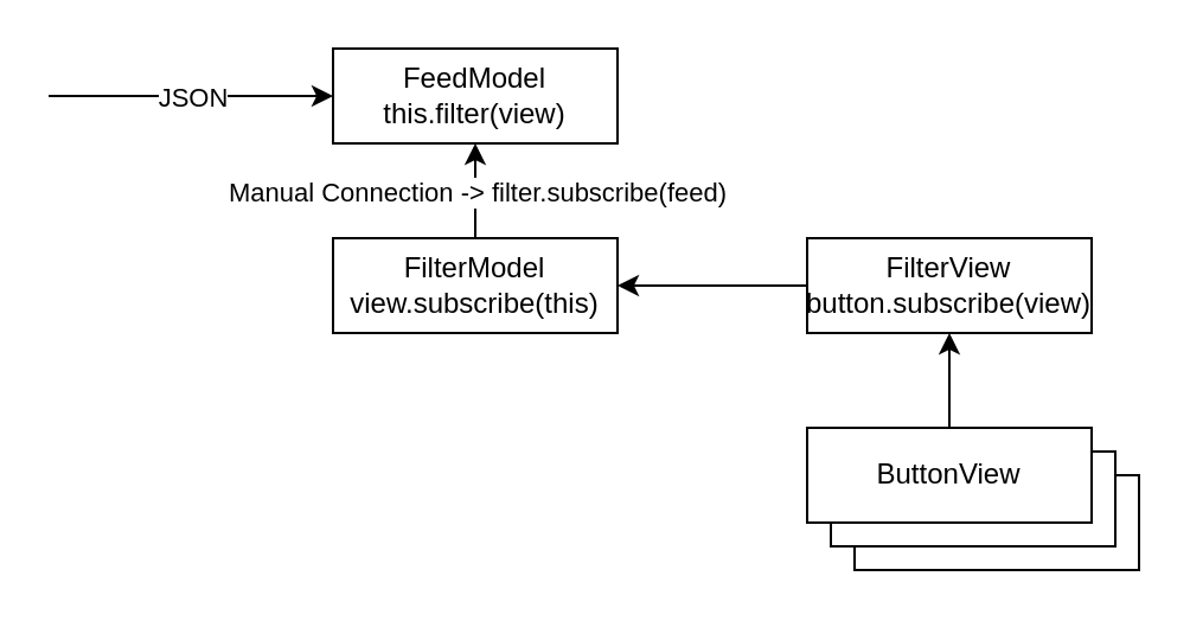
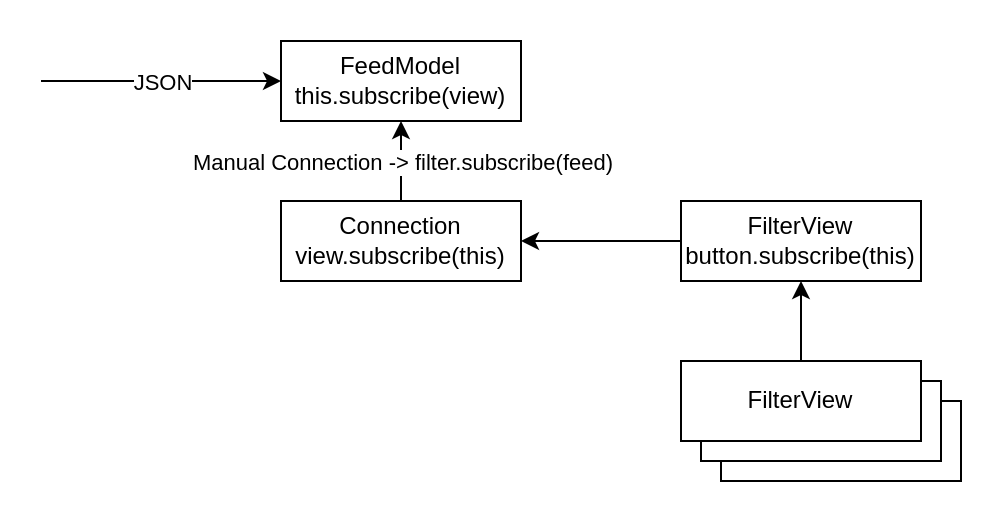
  <mxCell id="0" />
  <mxCell id="1" parent="0" />
  <mxCell id="2" value="" style="rounded=0;whiteSpace=wrap;html=1;" parent="1" vertex="1"><mxGeometry x="360" y="200" width="120" height="40" as="geometry" /></mxCell>
  <mxCell id="3" value="" style="rounded=0;whiteSpace=wrap;html=1;" parent="1" vertex="1"><mxGeometry x="350" y="190" width="120" height="40" as="geometry" /></mxCell>
- <mxCell id="4" value="&lt;div&gt;FeedModel&lt;/div&gt;&lt;div&gt;this.filter(view)&lt;br&gt;&lt;/div&gt;" style="rounded=0;whiteSpace=wrap;html=1;" parent="1" vertex="1"><mxGeometry x="140" y="20" width="120" height="40" as="geometry" /></mxCell>
- <mxCell id="5" value="&lt;div&gt;FilterModel&lt;/div&gt;&lt;div&gt;view.subscribe(this)&lt;br&gt;&lt;/div&gt;" style="rounded=0;whiteSpace=wrap;html=1;" parent="1" vertex="1"><mxGeometry x="140" y="100" width="120" height="40" as="geometry" /></mxCell>
- <mxCell id="6" value="&lt;div&gt;FilterView&lt;/div&gt;&lt;div&gt;button.subscribe(view)&lt;/div&gt;" style="rounded=0;whiteSpace=wrap;html=1;" parent="1" vertex="1"><mxGeometry x="340" y="100" width="120" height="40" as="geometry" /></mxCell>
- <mxCell id="7" value="ButtonView" style="rounded=0;whiteSpace=wrap;html=1;" parent="1" vertex="1"><mxGeometry x="340" y="180" width="120" height="40" as="geometry" /></mxCell>
+ <mxCell id="4" value="&lt;div&gt;FeedModel&lt;/div&gt;&lt;div&gt;this.subscribe(view)&lt;br&gt;&lt;/div&gt;" style="rounded=0;whiteSpace=wrap;html=1;" parent="1" vertex="1"><mxGeometry x="140" y="20" width="120" height="40" as="geometry" /></mxCell>
+ <mxCell id="5" value="&lt;div&gt;Connection&lt;/div&gt;&lt;div&gt;view.subscribe(this)&lt;br&gt;&lt;/div&gt;" style="rounded=0;whiteSpace=wrap;html=1;" parent="1" vertex="1"><mxGeometry x="140" y="100" width="120" height="40" as="geometry" /></mxCell>
+ <mxCell id="6" value="&lt;div&gt;FilterView&lt;/div&gt;&lt;div&gt;button.subscribe(this)&lt;/div&gt;" style="rounded=0;whiteSpace=wrap;html=1;" parent="1" vertex="1"><mxGeometry x="340" y="100" width="120" height="40" as="geometry" /></mxCell>
+ <mxCell id="7" value="FilterView" style="rounded=0;whiteSpace=wrap;html=1;" parent="1" vertex="1"><mxGeometry x="340" y="180" width="120" height="40" as="geometry" /></mxCell>
  <mxCell id="8" value="" style="endArrow=classic;html=1;rounded=0;entryX=0.5;entryY=1;entryDx=0;entryDy=0;exitX=0.5;exitY=0;exitDx=0;exitDy=0;" parent="1" source="7" target="6" edge="1"><mxGeometry width="50" height="50" relative="1" as="geometry"><mxPoint x="250" y="250" as="sourcePoint" /><mxPoint x="300" y="200" as="targetPoint" /></mxGeometry></mxCell>
  <mxCell id="9" value="" style="endArrow=classic;html=1;rounded=0;entryX=0;entryY=0.5;entryDx=0;entryDy=0;" parent="1" target="4" edge="1"><mxGeometry relative="1" as="geometry"><mxPoint x="20" y="40" as="sourcePoint" /><mxPoint x="320" y="80" as="targetPoint" /><Array as="points"><mxPoint x="90" y="40" /></Array></mxGeometry></mxCell>
  <mxCell id="10" value="JSON" style="edgeLabel;resizable=0;html=1;align=center;verticalAlign=middle;" parent="9" connectable="0" vertex="1"><mxGeometry relative="1" as="geometry" /></mxCell>
  <mxCell id="11" value="" style="endArrow=classic;html=1;rounded=0;entryX=0.5;entryY=1;entryDx=0;entryDy=0;exitX=0.5;exitY=0;exitDx=0;exitDy=0;" edge="1" parent="1" source="5" target="4"><mxGeometry relative="1" as="geometry"><mxPoint x="180" y="80" as="sourcePoint" /><mxPoint x="280" y="80" as="targetPoint" /></mxGeometry></mxCell>
  <mxCell id="12" value="Manual Connection -&amp;gt; filter.subscribe(feed)" style="edgeLabel;resizable=0;html=1;align=center;verticalAlign=middle;" connectable="0" vertex="1" parent="11"><mxGeometry relative="1" as="geometry" /></mxCell>
  <mxCell id="13" value="" style="endArrow=classic;html=1;rounded=0;entryX=1;entryY=0.5;entryDx=0;entryDy=0;exitX=0;exitY=0.5;exitDx=0;exitDy=0;" edge="1" parent="1" source="6" target="5"><mxGeometry relative="1" as="geometry"><mxPoint x="320" y="50" as="sourcePoint" /><mxPoint x="420" y="50" as="targetPoint" /></mxGeometry></mxCell>
